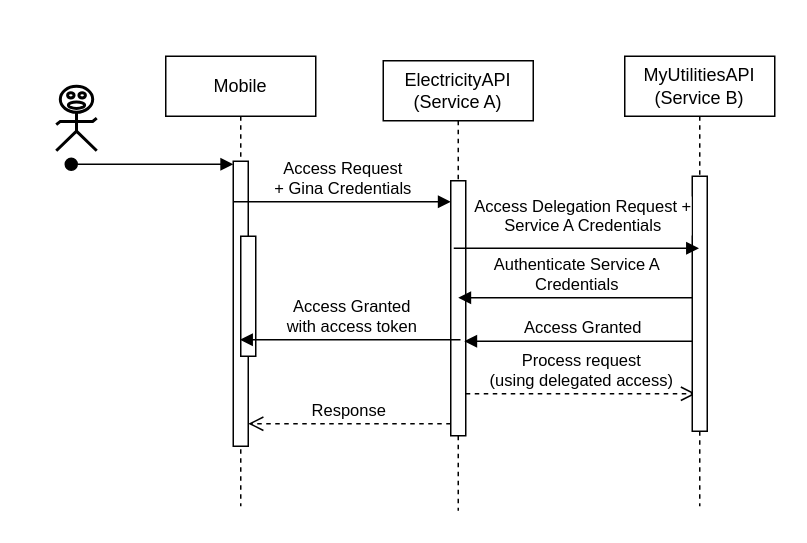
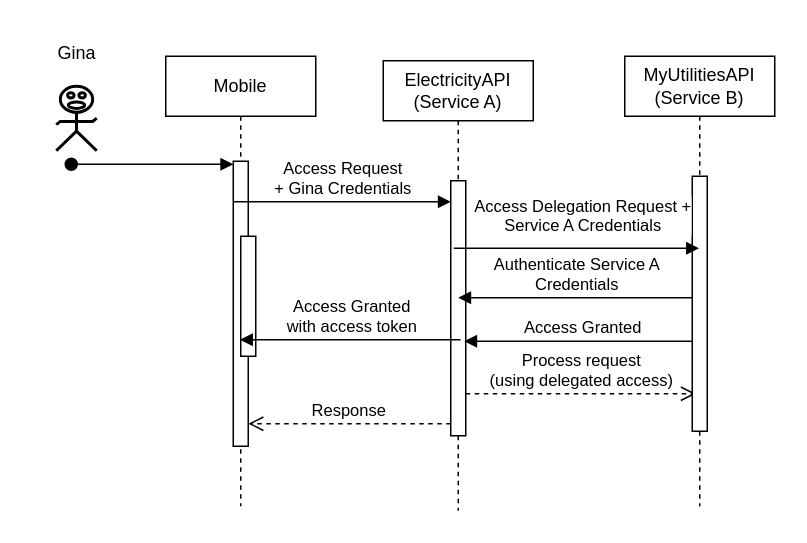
  <mxCell id="0" />
  <mxCell id="1" parent="0" />
  <mxCell id="2" value="Mobile" style="shape=umlLifeline;perimeter=lifelinePerimeter;whiteSpace=wrap;html=1;container=0;dropTarget=0;collapsible=0;recursiveResize=0;outlineConnect=0;portConstraint=eastwest;newEdgeStyle={&quot;edgeStyle&quot;:&quot;elbowEdgeStyle&quot;,&quot;elbow&quot;:&quot;vertical&quot;,&quot;curved&quot;:0,&quot;rounded&quot;:0};" parent="1" vertex="1"><mxGeometry x="110" y="37" width="100" height="300" as="geometry" /></mxCell>
  <mxCell id="3" value="" style="html=1;points=[];perimeter=orthogonalPerimeter;outlineConnect=0;targetShapes=umlLifeline;portConstraint=eastwest;newEdgeStyle={&quot;edgeStyle&quot;:&quot;elbowEdgeStyle&quot;,&quot;elbow&quot;:&quot;vertical&quot;,&quot;curved&quot;:0,&quot;rounded&quot;:0};" parent="2" vertex="1"><mxGeometry x="45" y="70" width="10" height="190" as="geometry" /></mxCell>
  <mxCell id="4" value="" style="html=1;verticalAlign=bottom;startArrow=oval;endArrow=block;startSize=8;edgeStyle=elbowEdgeStyle;elbow=vertical;curved=0;rounded=0;" parent="2" target="3" edge="1"><mxGeometry relative="1" as="geometry"><mxPoint x="-63" y="72" as="sourcePoint" /></mxGeometry></mxCell>
  <mxCell id="5" value="" style="html=1;points=[];perimeter=orthogonalPerimeter;outlineConnect=0;targetShapes=umlLifeline;portConstraint=eastwest;newEdgeStyle={&quot;edgeStyle&quot;:&quot;elbowEdgeStyle&quot;,&quot;elbow&quot;:&quot;vertical&quot;,&quot;curved&quot;:0,&quot;rounded&quot;:0};" parent="2" vertex="1"><mxGeometry x="50" y="120" width="10" height="80" as="geometry" /></mxCell>
  <mxCell id="6" value="ElectricityAPI&lt;br&gt;(Service A)" style="shape=umlLifeline;perimeter=lifelinePerimeter;whiteSpace=wrap;html=1;container=0;dropTarget=0;collapsible=0;recursiveResize=0;outlineConnect=0;portConstraint=eastwest;newEdgeStyle={&quot;edgeStyle&quot;:&quot;elbowEdgeStyle&quot;,&quot;elbow&quot;:&quot;vertical&quot;,&quot;curved&quot;:0,&quot;rounded&quot;:0};" parent="1" vertex="1"><mxGeometry x="255" y="40" width="100" height="300" as="geometry" /></mxCell>
  <mxCell id="7" value="" style="html=1;points=[];perimeter=orthogonalPerimeter;outlineConnect=0;targetShapes=umlLifeline;portConstraint=eastwest;newEdgeStyle={&quot;edgeStyle&quot;:&quot;elbowEdgeStyle&quot;,&quot;elbow&quot;:&quot;vertical&quot;,&quot;curved&quot;:0,&quot;rounded&quot;:0};" parent="6" vertex="1"><mxGeometry x="45" y="80" width="10" height="170" as="geometry" /></mxCell>
  <mxCell id="8" value="Access Request &lt;br&gt;+ Gina Credentials" style="html=1;verticalAlign=bottom;endArrow=block;edgeStyle=elbowEdgeStyle;elbow=vertical;curved=0;rounded=0;" parent="1" target="7" edge="1"><mxGeometry relative="1" as="geometry"><mxPoint x="155" y="134" as="sourcePoint" /><Array as="points"><mxPoint x="161" y="134" /></Array><mxPoint x="295" y="137" as="targetPoint" /></mxGeometry></mxCell>
  <mxCell id="9" value="Response" style="html=1;verticalAlign=bottom;endArrow=open;dashed=1;endSize=8;edgeStyle=elbowEdgeStyle;elbow=vertical;curved=0;rounded=0;" parent="1" edge="1"><mxGeometry relative="1" as="geometry"><mxPoint x="165" y="282" as="targetPoint" /><Array as="points"><mxPoint x="181" y="282" /></Array><mxPoint x="300" y="282" as="sourcePoint" /></mxGeometry></mxCell>
  <mxCell id="10" value="Access Granted" style="html=1;verticalAlign=bottom;endArrow=block;edgeStyle=elbowEdgeStyle;elbow=vertical;curved=0;rounded=0;" parent="1" edge="1"><mxGeometry x="-0.003" relative="1" as="geometry"><mxPoint x="465.5" y="227" as="sourcePoint" /><Array as="points"><mxPoint x="320" y="227" /></Array><mxPoint x="309" y="227" as="targetPoint" /><mxPoint as="offset" /></mxGeometry></mxCell>
  <mxCell id="11" value="Process request&lt;br&gt;(using delegated access)" style="html=1;verticalAlign=bottom;endArrow=open;dashed=1;endSize=8;edgeStyle=elbowEdgeStyle;elbow=vertical;curved=0;rounded=0;" parent="1" edge="1"><mxGeometry x="0.003" relative="1" as="geometry"><mxPoint x="463.5" y="262" as="targetPoint" /><Array as="points"><mxPoint x="311" y="262" /></Array><mxPoint x="310" y="262" as="sourcePoint" /><mxPoint as="offset" /></mxGeometry></mxCell>
  <mxCell id="12" value="MyUtilitiesAPI&lt;br&gt;(Service B)" style="shape=umlLifeline;perimeter=lifelinePerimeter;whiteSpace=wrap;html=1;container=0;dropTarget=0;collapsible=0;recursiveResize=0;outlineConnect=0;portConstraint=eastwest;newEdgeStyle={&quot;edgeStyle&quot;:&quot;elbowEdgeStyle&quot;,&quot;elbow&quot;:&quot;vertical&quot;,&quot;curved&quot;:0,&quot;rounded&quot;:0};" vertex="1" parent="1"><mxGeometry x="416" y="37" width="100" height="300" as="geometry" /></mxCell>
  <mxCell id="13" value="" style="html=1;points=[];perimeter=orthogonalPerimeter;outlineConnect=0;targetShapes=umlLifeline;portConstraint=eastwest;newEdgeStyle={&quot;edgeStyle&quot;:&quot;elbowEdgeStyle&quot;,&quot;elbow&quot;:&quot;vertical&quot;,&quot;curved&quot;:0,&quot;rounded&quot;:0};" vertex="1" parent="12"><mxGeometry x="45" y="80" width="10" height="170" as="geometry" /></mxCell>
  <mxCell id="14" value="Access Delegation Request +&lt;br&gt;Service A Credentials" style="html=1;verticalAlign=bottom;endArrow=block;edgeStyle=elbowEdgeStyle;elbow=vertical;curved=0;rounded=0;" edge="1" parent="1" target="12"><mxGeometry x="0.048" y="6" relative="1" as="geometry"><mxPoint x="302" y="165" as="sourcePoint" /><Array as="points"><mxPoint x="308" y="165" /></Array><mxPoint x="447" y="165" as="targetPoint" /><mxPoint as="offset" /></mxGeometry></mxCell>
  <mxCell id="15" value="Authenticate Service A &lt;br&gt;Credentials" style="html=1;verticalAlign=bottom;endArrow=block;edgeStyle=elbowEdgeStyle;elbow=horizontal;curved=0;rounded=0;" edge="1" parent="1"><mxGeometry relative="1" as="geometry"><mxPoint x="461.5" y="198" as="sourcePoint" /><Array as="points"><mxPoint x="342.5" y="198" /></Array><mxPoint x="305" y="198" as="targetPoint" /></mxGeometry></mxCell>
  <mxCell id="16" value="" style="verticalLabelPosition=bottom;html=1;verticalAlign=top;strokeWidth=2;shape=mxgraph.lean_mapping.verbal;pointerEvents=1;" vertex="1" parent="1"><mxGeometry x="37" y="57" width="27" height="43" as="geometry" /></mxCell>
+ <mxCell id="17" value="Gina" style="text;strokeColor=none;align=center;fillColor=none;html=1;verticalAlign=middle;whiteSpace=wrap;rounded=0;" vertex="1" parent="1"><mxGeometry x="20.5" y="20" width="60" height="30" as="geometry" /></mxCell>
  <mxCell id="18" value="Access Granted &lt;br&gt;with access token" style="html=1;verticalAlign=bottom;endArrow=block;edgeStyle=elbowEdgeStyle;elbow=vertical;curved=0;rounded=0;" edge="1" parent="1" target="2"><mxGeometry x="-0.007" relative="1" as="geometry"><mxPoint x="306.5" y="226" as="sourcePoint" /><Array as="points" /><mxPoint x="182" y="226" as="targetPoint" /><mxPoint as="offset" /></mxGeometry></mxCell>
